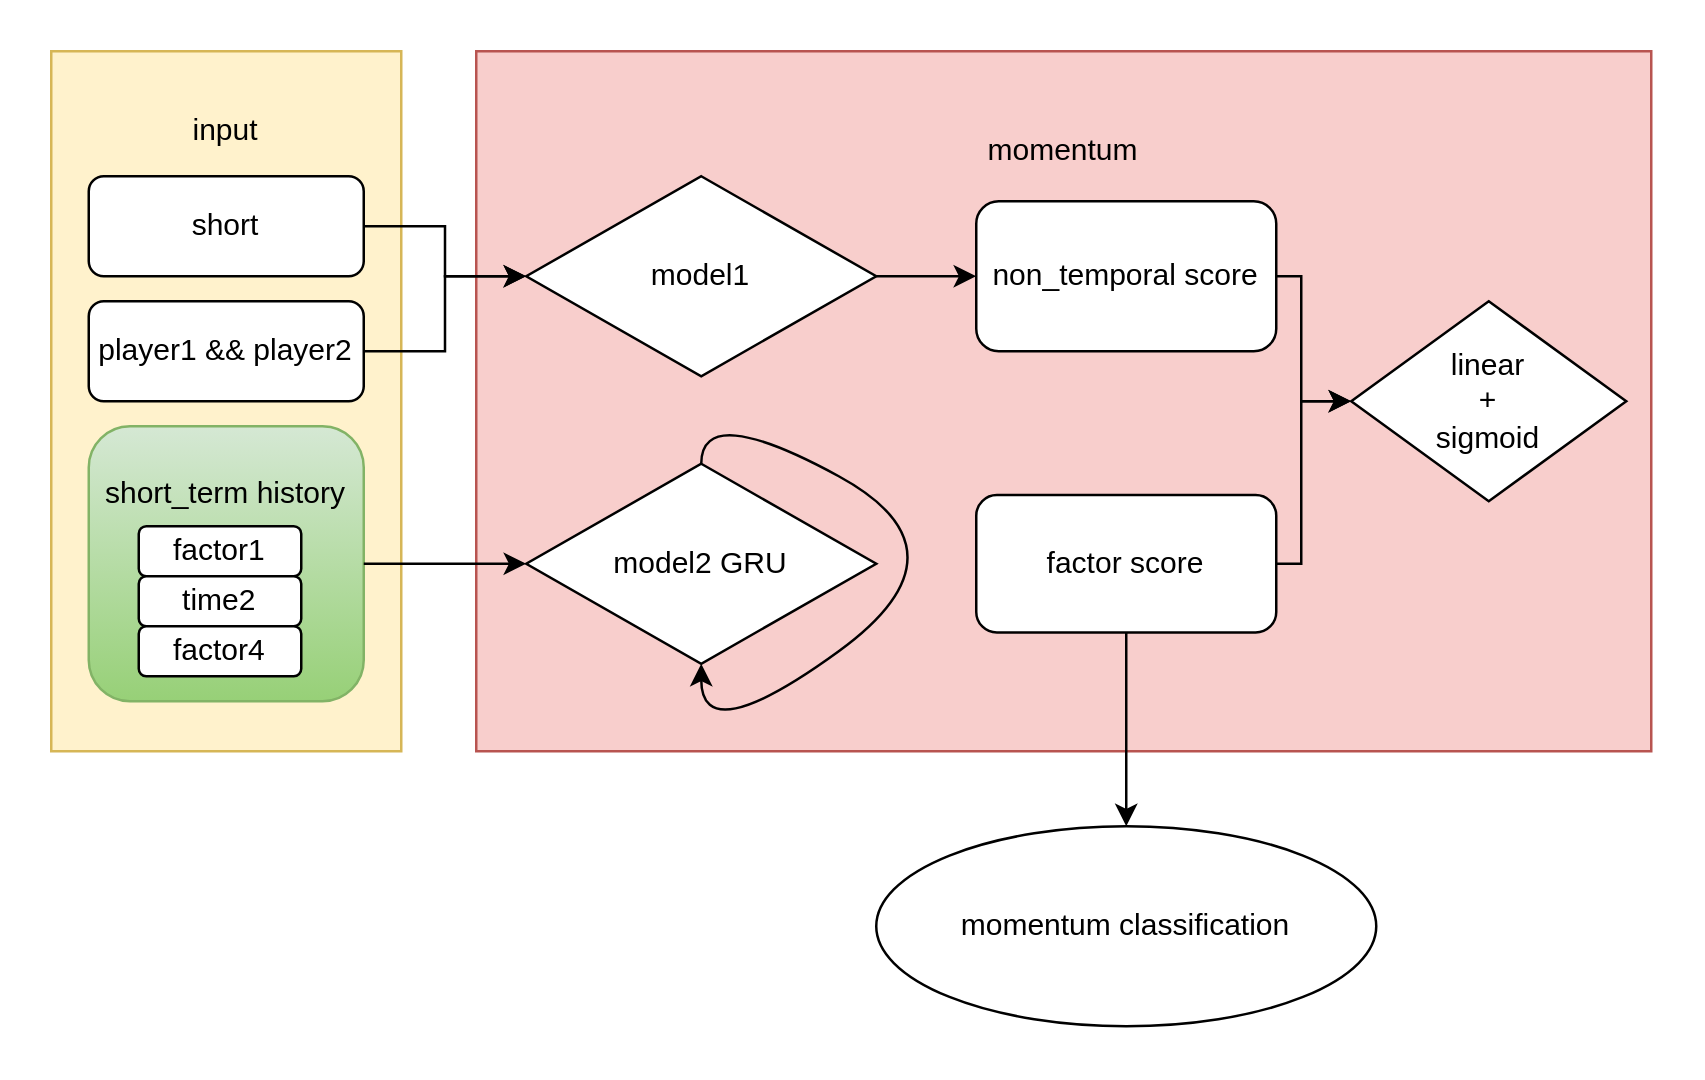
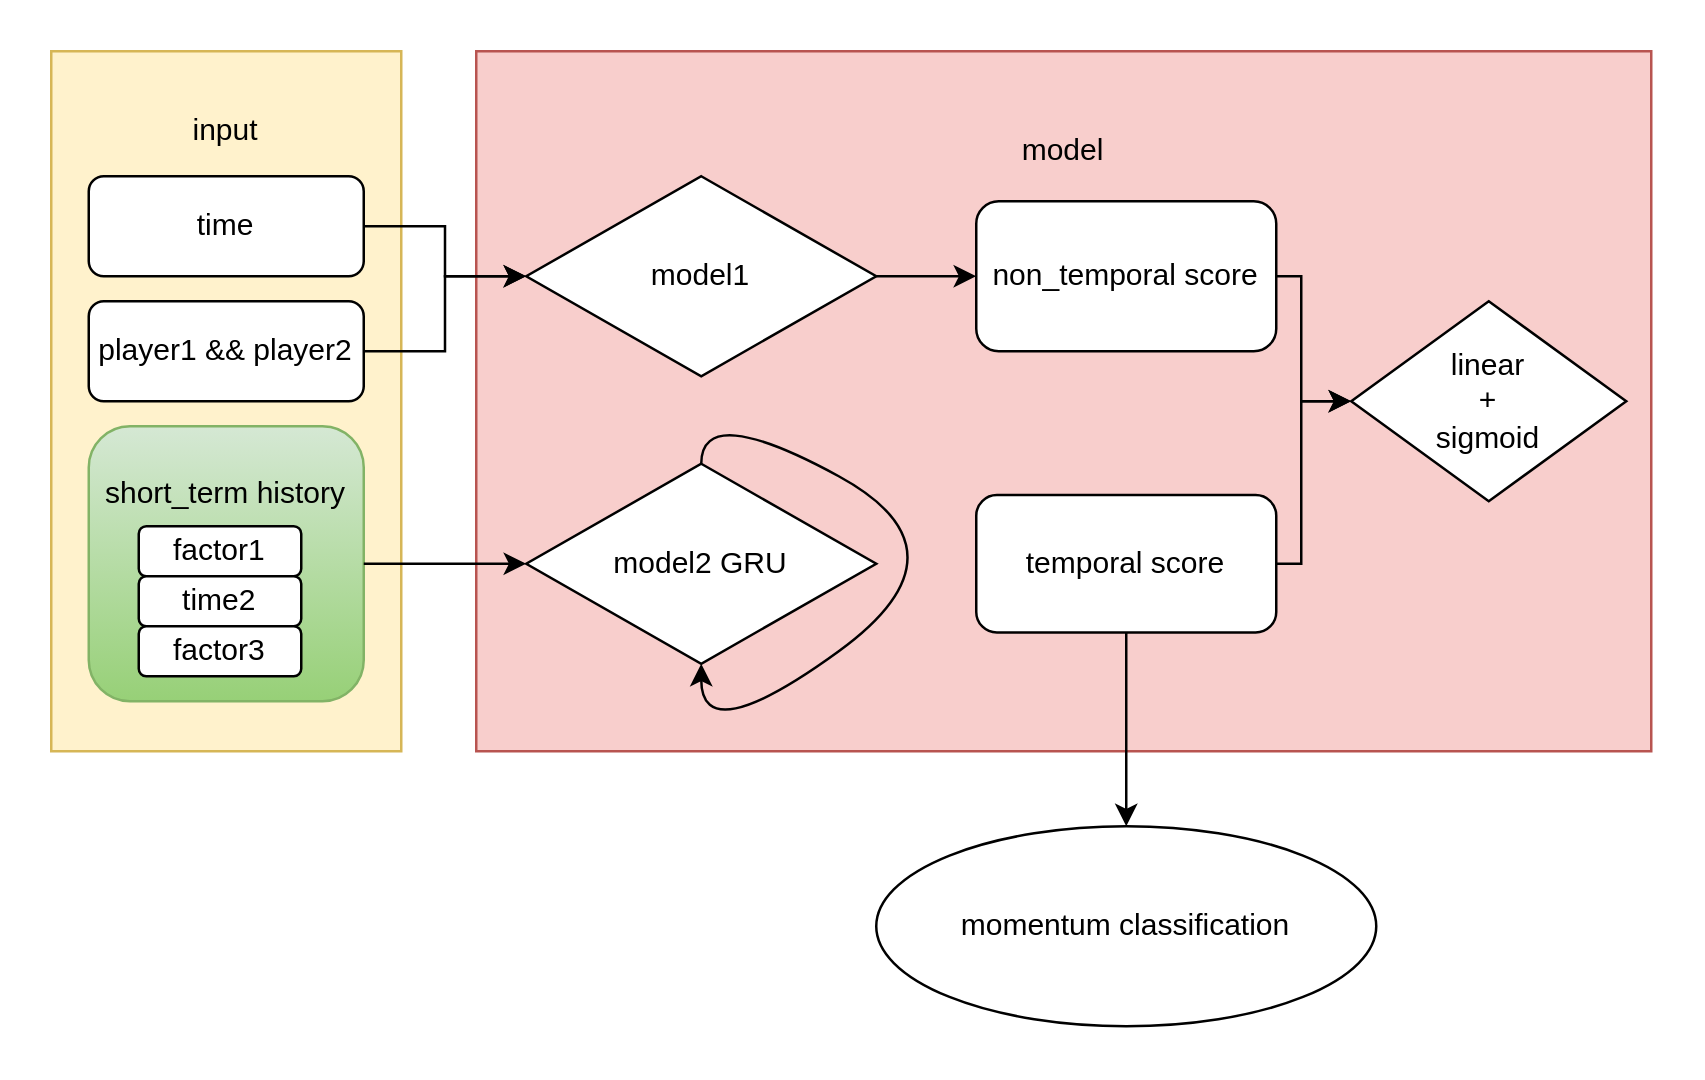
  <mxCell id="0" />
  <mxCell id="1" parent="0" />
- <mxCell id="2" value="momentum&lt;br&gt;&lt;br&gt;&lt;br&gt;&lt;br&gt;&lt;br&gt;&lt;br&gt;&lt;br&gt;&lt;br&gt;&lt;br&gt;&lt;br&gt;&lt;br&gt;&lt;br&gt;&lt;br&gt;&lt;br&gt;&lt;br&gt;" style="rounded=0;whiteSpace=wrap;html=1;fillColor=#f8cecc;strokeColor=#b85450;" vertex="1" parent="1"><mxGeometry x="190" y="20" width="470" height="280" as="geometry" /></mxCell>
+ <mxCell id="2" value="model&lt;br&gt;&lt;br&gt;&lt;br&gt;&lt;br&gt;&lt;br&gt;&lt;br&gt;&lt;br&gt;&lt;br&gt;&lt;br&gt;&lt;br&gt;&lt;br&gt;&lt;br&gt;&lt;br&gt;&lt;br&gt;&lt;br&gt;" style="rounded=0;whiteSpace=wrap;html=1;fillColor=#f8cecc;strokeColor=#b85450;" vertex="1" parent="1"><mxGeometry x="190" y="20" width="470" height="280" as="geometry" /></mxCell>
  <mxCell id="3" value="input&lt;br&gt;&lt;br&gt;&lt;br&gt;&lt;br&gt;&lt;br&gt;&lt;br&gt;&lt;br&gt;&lt;br&gt;&lt;br&gt;&lt;br&gt;&lt;br&gt;&lt;br&gt;&lt;br&gt;&lt;br&gt;&lt;br&gt;&lt;br&gt;" style="rounded=0;whiteSpace=wrap;html=1;fillColor=#fff2cc;strokeColor=#d6b656;" vertex="1" parent="1"><mxGeometry x="20" y="20" width="140" height="280" as="geometry" /></mxCell>
  <mxCell id="4" value="" style="edgeStyle=orthogonalEdgeStyle;rounded=0;orthogonalLoop=1;jettySize=auto;html=1;" edge="1" parent="1" source="5" target="13"><mxGeometry relative="1" as="geometry" /></mxCell>
- <mxCell id="5" value="short" style="rounded=1;whiteSpace=wrap;html=1;" vertex="1" parent="1"><mxGeometry x="35" y="70" width="110" height="40" as="geometry" /></mxCell>
+ <mxCell id="5" value="time" style="rounded=1;whiteSpace=wrap;html=1;" vertex="1" parent="1"><mxGeometry x="35" y="70" width="110" height="40" as="geometry" /></mxCell>
  <mxCell id="6" value="" style="edgeStyle=orthogonalEdgeStyle;rounded=0;orthogonalLoop=1;jettySize=auto;html=1;" edge="1" parent="1" source="7" target="13"><mxGeometry relative="1" as="geometry" /></mxCell>
  <mxCell id="7" value="player1 &amp;amp;&amp;amp; player2" style="rounded=1;whiteSpace=wrap;html=1;" vertex="1" parent="1"><mxGeometry x="35" y="120" width="110" height="40" as="geometry" /></mxCell>
  <mxCell id="8" value="short_term history&lt;br&gt;&lt;br&gt;&lt;br&gt;&lt;br&gt;&lt;br&gt;" style="rounded=1;whiteSpace=wrap;html=1;fillColor=#d5e8d4;gradientColor=#97d077;strokeColor=#82b366;" vertex="1" parent="1"><mxGeometry x="35" y="170" width="110" height="110" as="geometry" /></mxCell>
  <mxCell id="9" value="factor1" style="rounded=1;whiteSpace=wrap;html=1;" vertex="1" parent="1"><mxGeometry x="55" y="210" width="65" height="20" as="geometry" /></mxCell>
  <mxCell id="10" value="time2" style="rounded=1;whiteSpace=wrap;html=1;" vertex="1" parent="1"><mxGeometry x="55" y="230" width="65" height="20" as="geometry" /></mxCell>
- <mxCell id="11" value="factor4" style="rounded=1;whiteSpace=wrap;html=1;" vertex="1" parent="1"><mxGeometry x="55" y="250" width="65" height="20" as="geometry" /></mxCell>
+ <mxCell id="11" value="factor3" style="rounded=1;whiteSpace=wrap;html=1;" vertex="1" parent="1"><mxGeometry x="55" y="250" width="65" height="20" as="geometry" /></mxCell>
  <mxCell id="12" value="" style="edgeStyle=orthogonalEdgeStyle;rounded=0;orthogonalLoop=1;jettySize=auto;html=1;" edge="1" parent="1" source="13" target="15"><mxGeometry relative="1" as="geometry" /></mxCell>
  <mxCell id="13" value="model1" style="rhombus;whiteSpace=wrap;html=1;" vertex="1" parent="1"><mxGeometry x="210" y="70" width="140" height="80" as="geometry" /></mxCell>
  <mxCell id="14" value="" style="edgeStyle=orthogonalEdgeStyle;rounded=0;orthogonalLoop=1;jettySize=auto;html=1;" edge="1" parent="1" source="15" target="22"><mxGeometry relative="1" as="geometry"><Array as="points"><mxPoint x="520" y="110" /><mxPoint x="520" y="160" /></Array></mxGeometry></mxCell>
  <mxCell id="15" value="non_temporal score" style="rounded=1;whiteSpace=wrap;html=1;" vertex="1" parent="1"><mxGeometry x="390" y="80" width="120" height="60" as="geometry" /></mxCell>
  <mxCell id="16" value="model2 GRU" style="rhombus;whiteSpace=wrap;html=1;" vertex="1" parent="1"><mxGeometry x="210" y="185" width="140" height="80" as="geometry" /></mxCell>
  <mxCell id="17" value="" style="endArrow=classic;html=1;rounded=0;exitX=1;exitY=0.5;exitDx=0;exitDy=0;entryX=0;entryY=0.5;entryDx=0;entryDy=0;" edge="1" parent="1" source="8" target="16"><mxGeometry width="50" height="50" relative="1" as="geometry"><mxPoint x="320" y="220" as="sourcePoint" /><mxPoint x="370" y="170" as="targetPoint" /></mxGeometry></mxCell>
  <mxCell id="18" value="" style="curved=1;endArrow=classic;html=1;rounded=0;exitX=0.5;exitY=0;exitDx=0;exitDy=0;entryX=0.5;entryY=1;entryDx=0;entryDy=0;" edge="1" parent="1" source="16" target="16"><mxGeometry width="50" height="50" relative="1" as="geometry"><mxPoint x="370" y="240" as="sourcePoint" /><mxPoint x="420" y="190" as="targetPoint" /><Array as="points"><mxPoint x="280" y="160" /><mxPoint x="390" y="220" /><mxPoint x="280" y="300" /></Array></mxGeometry></mxCell>
  <mxCell id="19" value="" style="edgeStyle=orthogonalEdgeStyle;rounded=0;orthogonalLoop=1;jettySize=auto;html=1;" edge="1" parent="1" source="21" target="22"><mxGeometry relative="1" as="geometry"><Array as="points"><mxPoint x="520" y="225" /><mxPoint x="520" y="160" /></Array></mxGeometry></mxCell>
  <mxCell id="20" value="" style="edgeStyle=orthogonalEdgeStyle;rounded=0;orthogonalLoop=1;jettySize=auto;html=1;" edge="1" parent="1" source="21" target="23"><mxGeometry relative="1" as="geometry" /></mxCell>
- <mxCell id="21" value="factor score" style="rounded=1;whiteSpace=wrap;html=1;" vertex="1" parent="1"><mxGeometry x="390" y="197.5" width="120" height="55" as="geometry" /></mxCell>
+ <mxCell id="21" value="temporal score" style="rounded=1;whiteSpace=wrap;html=1;" vertex="1" parent="1"><mxGeometry x="390" y="197.5" width="120" height="55" as="geometry" /></mxCell>
  <mxCell id="22" value="linear&lt;br&gt;+&lt;br&gt;sigmoid" style="rhombus;whiteSpace=wrap;html=1;" vertex="1" parent="1"><mxGeometry x="540" y="120" width="110" height="80" as="geometry" /></mxCell>
  <mxCell id="23" value="momentum classification" style="ellipse;whiteSpace=wrap;html=1;" vertex="1" parent="1"><mxGeometry x="350" y="330" width="200" height="80" as="geometry" /></mxCell>
